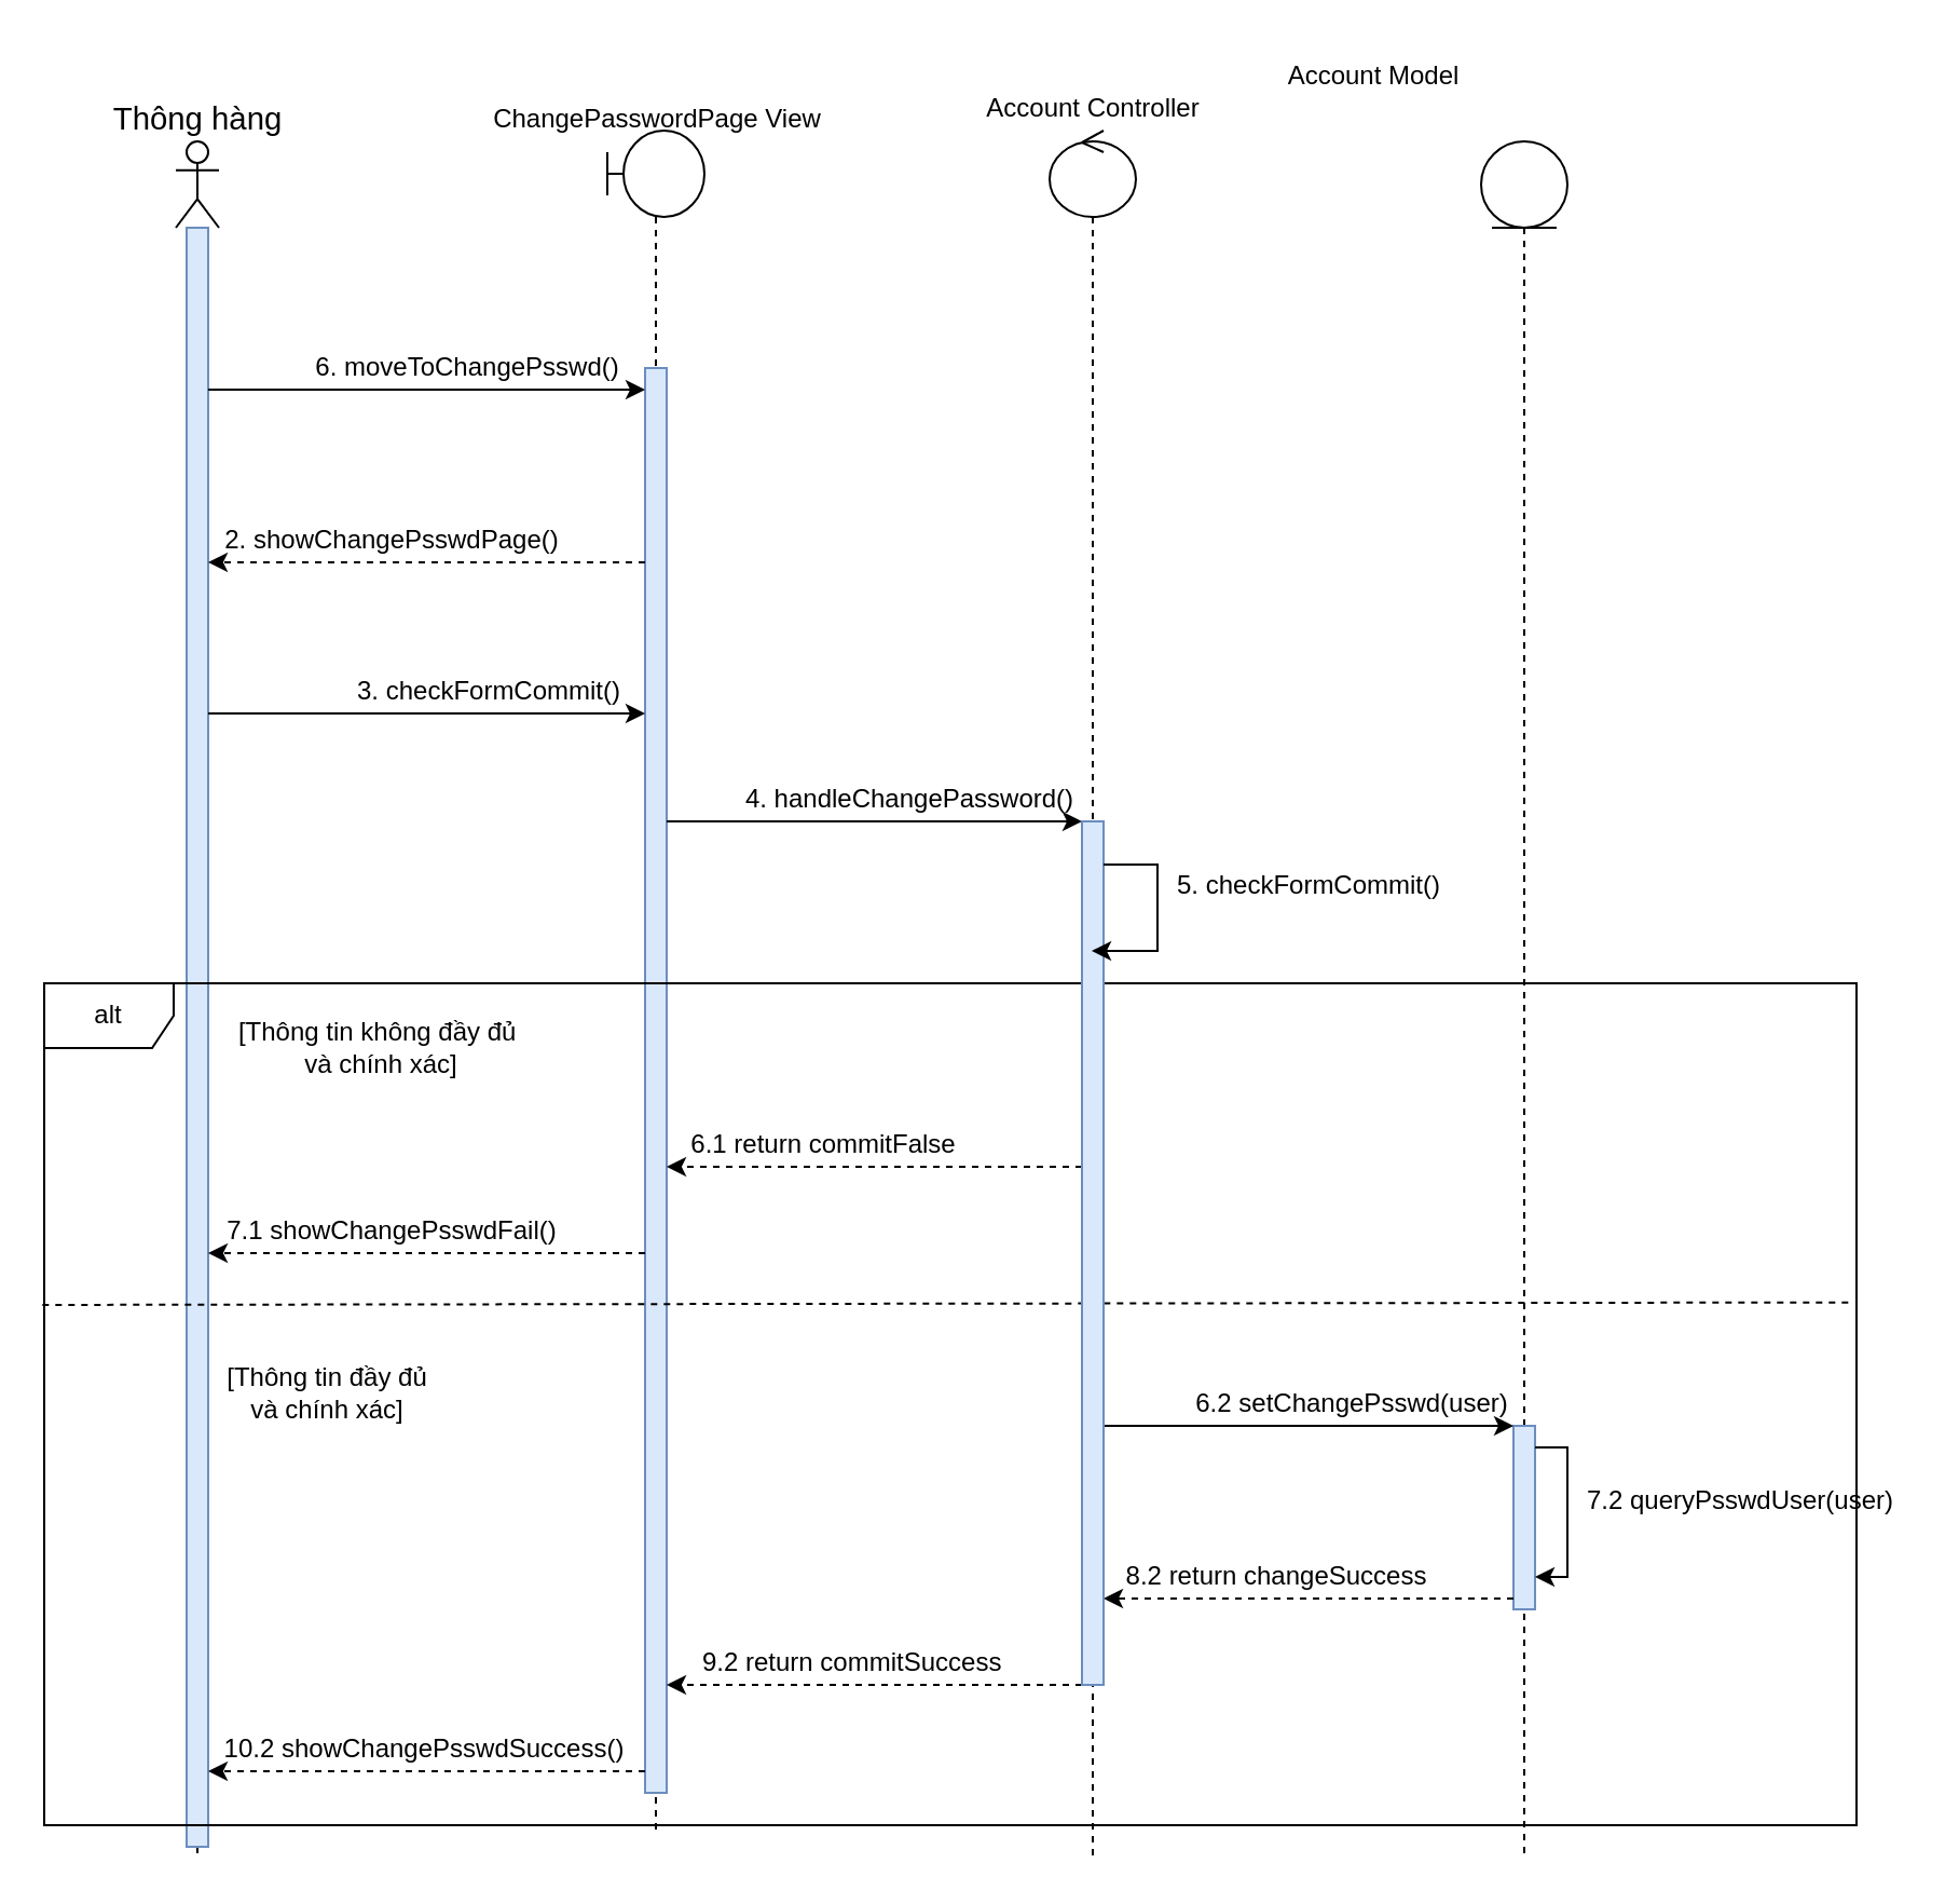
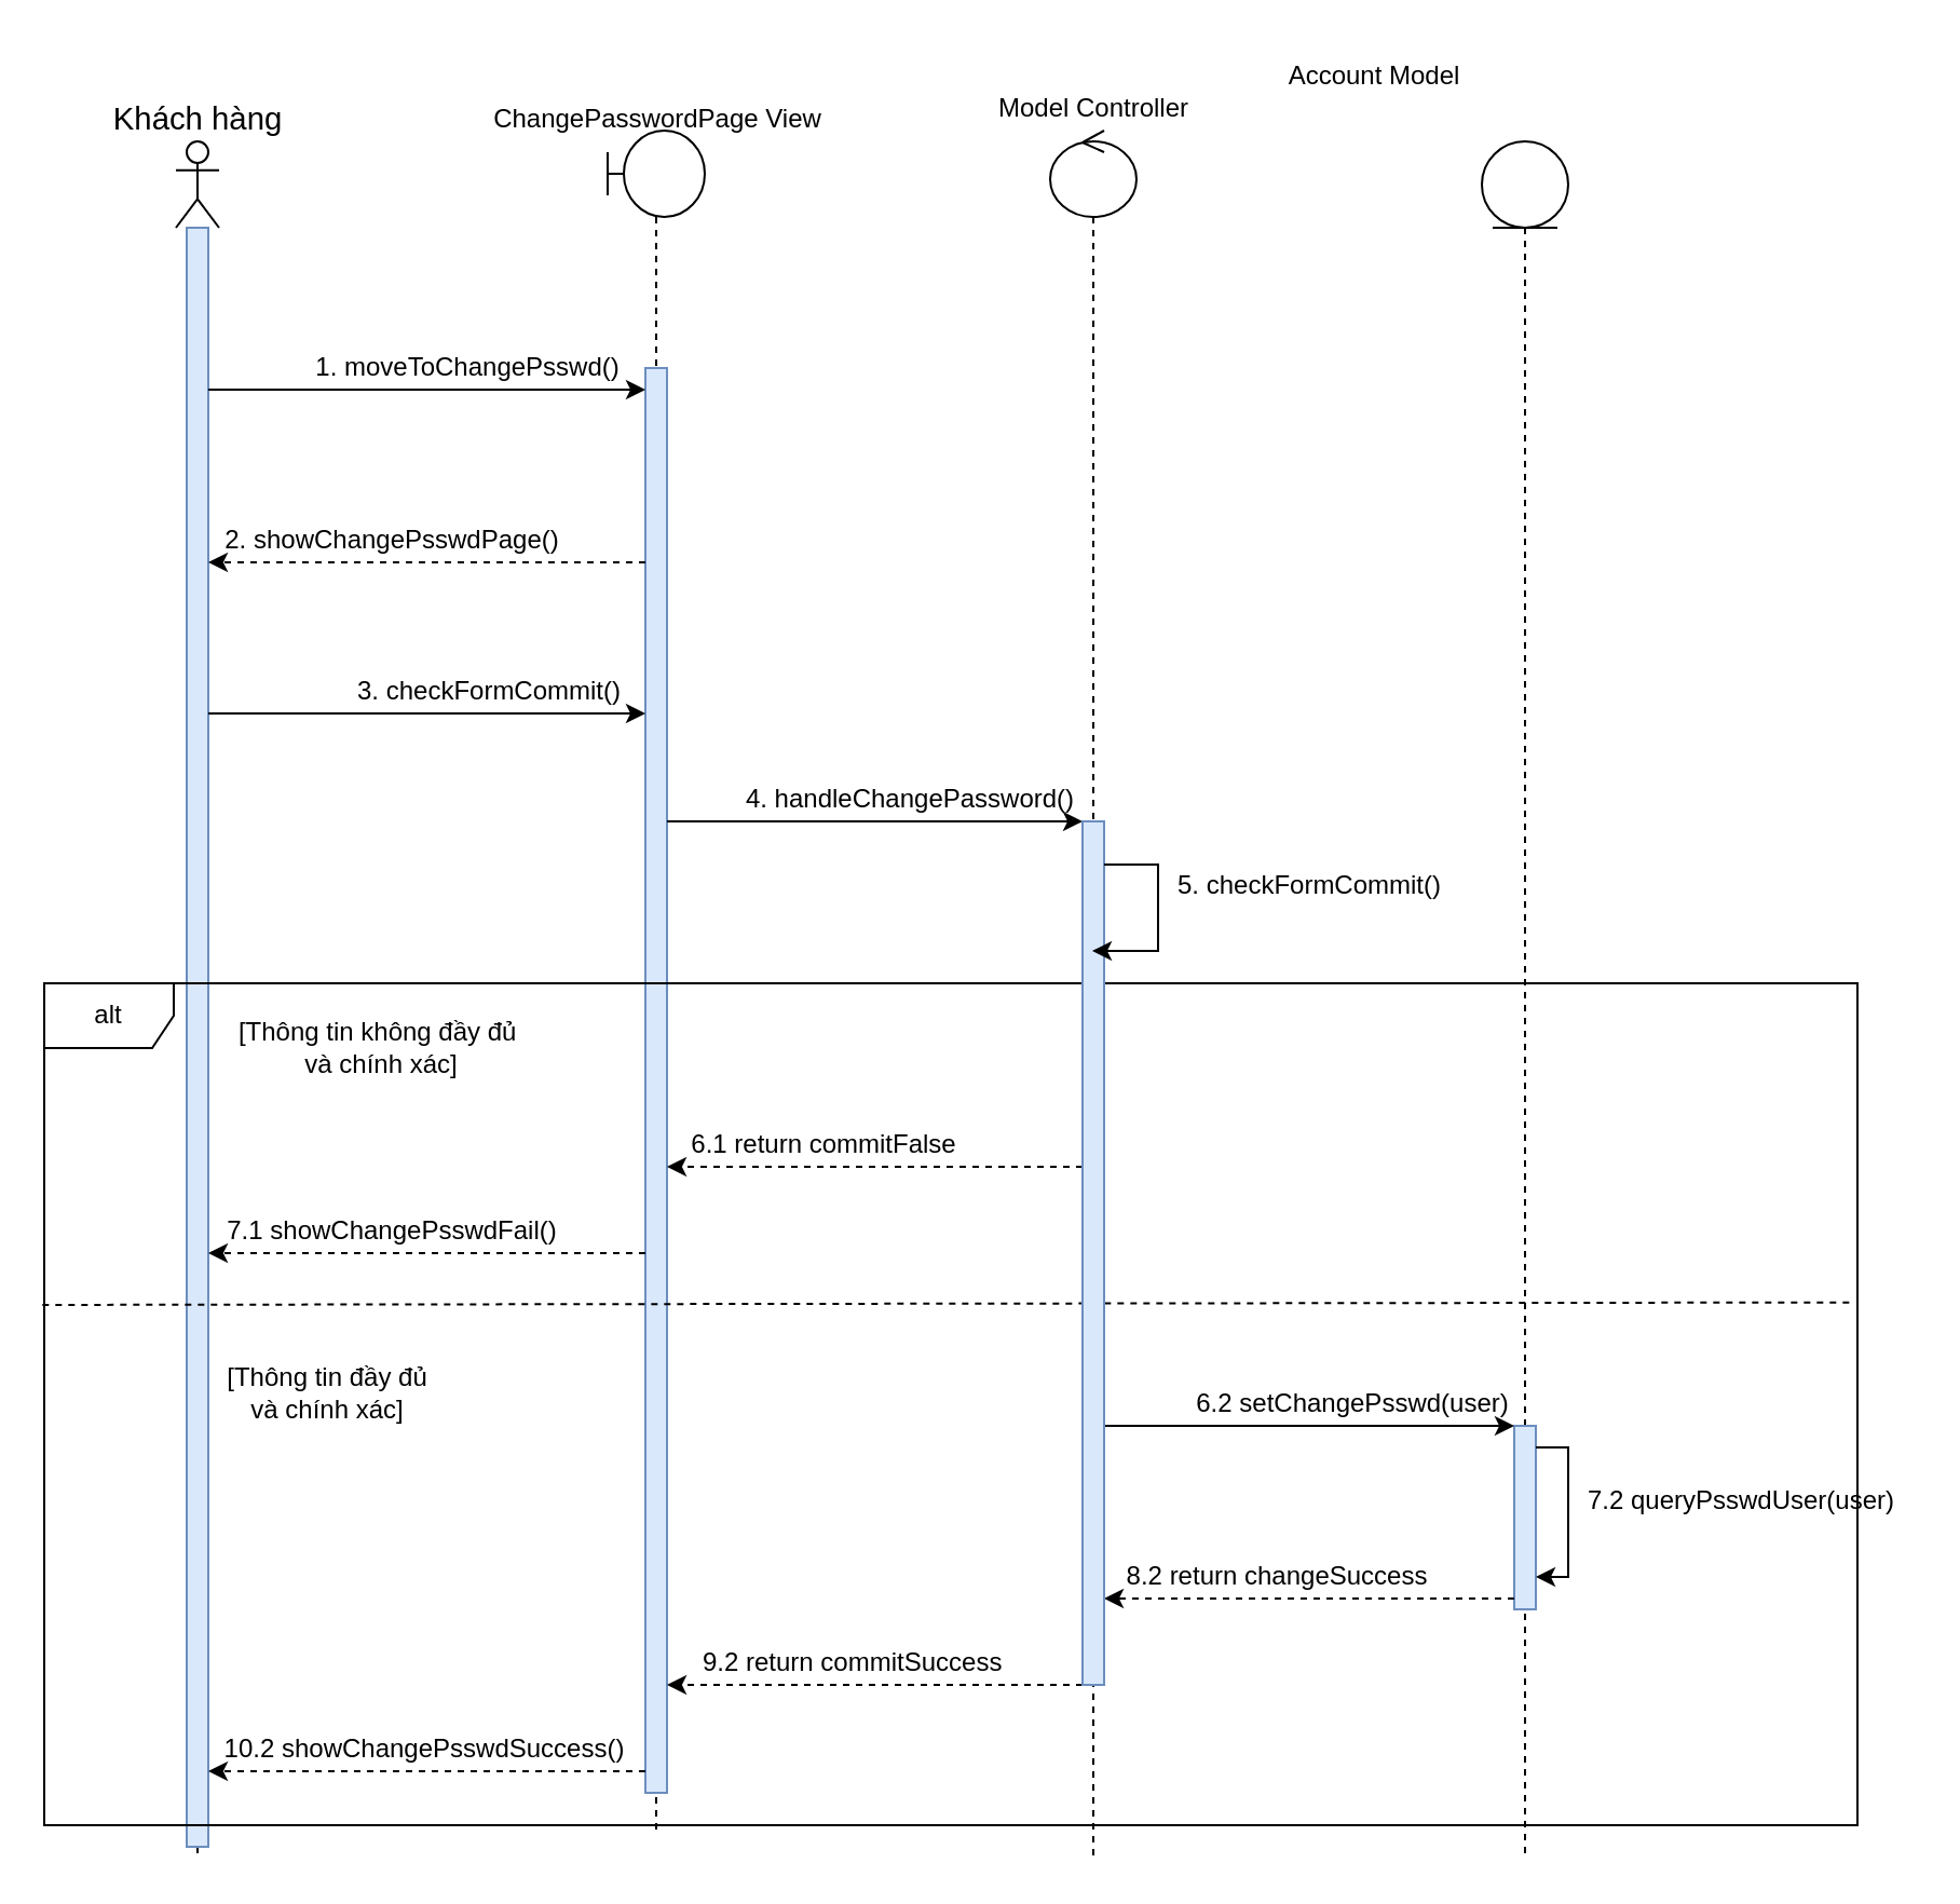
  <mxCell id="0" />
  <mxCell id="1" parent="0" />
  <mxCell id="2" value="" style="shape=umlLifeline;participant=umlActor;perimeter=lifelinePerimeter;whiteSpace=wrap;html=1;container=1;collapsible=0;recursiveResize=0;verticalAlign=top;spacingTop=36;outlineConnect=0;" parent="1" vertex="1"><mxGeometry x="81" y="65" width="20" height="795" as="geometry" /></mxCell>
  <mxCell id="3" value="" style="html=1;points=[];perimeter=orthogonalPerimeter;fillColor=#dae8fc;strokeColor=#6c8ebf;" parent="2" vertex="1"><mxGeometry x="5" y="40" width="10" height="750" as="geometry" /></mxCell>
- <mxCell id="4" value="&lt;span style=&quot;font-family: Calibri, sans-serif; font-size: 14.667px;&quot;&gt;Thông hàng&lt;/span&gt;" style="text;html=1;align=center;verticalAlign=middle;resizable=0;points=[];autosize=1;strokeColor=none;fillColor=none;" parent="1" vertex="1"><mxGeometry x="46" y="40" width="90" height="30" as="geometry" /></mxCell>
+ <mxCell id="4" value="&lt;span style=&quot;font-family: Calibri, sans-serif; font-size: 14.667px;&quot;&gt;Khách hàng&lt;/span&gt;" style="text;html=1;align=center;verticalAlign=middle;resizable=0;points=[];autosize=1;strokeColor=none;fillColor=none;" parent="1" vertex="1"><mxGeometry x="46" y="40" width="90" height="30" as="geometry" /></mxCell>
  <mxCell id="5" value="" style="shape=umlLifeline;participant=umlBoundary;perimeter=lifelinePerimeter;whiteSpace=wrap;html=1;container=1;collapsible=0;recursiveResize=0;verticalAlign=top;spacingTop=36;outlineConnect=0;" parent="1" vertex="1"><mxGeometry x="281" y="60" width="45" height="790" as="geometry" /></mxCell>
  <mxCell id="6" value="" style="html=1;points=[];perimeter=orthogonalPerimeter;fillColor=#dae8fc;strokeColor=#6c8ebf;" parent="5" vertex="1"><mxGeometry x="17.5" y="110" width="10" height="660" as="geometry" /></mxCell>
  <mxCell id="7" style="edgeStyle=orthogonalEdgeStyle;rounded=0;orthogonalLoop=1;jettySize=auto;html=1;" parent="5" target="6" edge="1"><mxGeometry relative="1" as="geometry"><Array as="points"><mxPoint x="-15" y="270" /><mxPoint x="-15" y="270" /></Array><mxPoint x="-185" y="270" as="sourcePoint" /><mxPoint x="33" y="270" as="targetPoint" /></mxGeometry></mxCell>
  <mxCell id="8" value="ChangePasswordPage View" style="text;html=1;align=center;verticalAlign=middle;resizable=0;points=[];autosize=1;strokeColor=none;fillColor=none;" parent="1" vertex="1"><mxGeometry x="218.5" y="45" width="170" height="20" as="geometry" /></mxCell>
- <mxCell id="9" value="Account&amp;nbsp;Controller" style="text;html=1;align=center;verticalAlign=middle;resizable=0;points=[];autosize=1;strokeColor=none;fillColor=none;" parent="1" vertex="1"><mxGeometry x="446" y="35" width="120" height="30" as="geometry" /></mxCell>
+ <mxCell id="9" value="Model&amp;nbsp;Controller" style="text;html=1;align=center;verticalAlign=middle;resizable=0;points=[];autosize=1;strokeColor=none;fillColor=none;" parent="1" vertex="1"><mxGeometry x="446" y="35" width="120" height="30" as="geometry" /></mxCell>
  <mxCell id="10" value="" style="shape=umlLifeline;participant=umlEntity;perimeter=lifelinePerimeter;whiteSpace=wrap;html=1;container=1;collapsible=0;recursiveResize=0;verticalAlign=top;spacingTop=36;outlineConnect=0;" parent="1" vertex="1"><mxGeometry x="686" y="65" width="40" height="795" as="geometry" /></mxCell>
  <mxCell id="11" value="" style="html=1;points=[];perimeter=orthogonalPerimeter;fillColor=#dae8fc;strokeColor=#6c8ebf;" parent="10" vertex="1"><mxGeometry x="15" y="595" width="10" height="85" as="geometry" /></mxCell>
  <mxCell id="12" style="edgeStyle=orthogonalEdgeStyle;rounded=0;orthogonalLoop=1;jettySize=auto;html=1;" parent="10" source="11" target="11" edge="1"><mxGeometry relative="1" as="geometry"><Array as="points"><mxPoint x="40" y="605" /><mxPoint x="40" y="665" /></Array></mxGeometry></mxCell>
  <mxCell id="13" value="Account Model" style="text;html=1;align=center;verticalAlign=middle;resizable=0;points=[];autosize=1;strokeColor=none;fillColor=none;" parent="1" vertex="1"><mxGeometry x="586" y="20" width="100" height="30" as="geometry" /></mxCell>
  <mxCell id="14" style="edgeStyle=orthogonalEdgeStyle;rounded=0;orthogonalLoop=1;jettySize=auto;html=1;" parent="1" source="3" target="6" edge="1"><mxGeometry relative="1" as="geometry"><Array as="points"><mxPoint x="206" y="180" /><mxPoint x="206" y="180" /></Array></mxGeometry></mxCell>
- <mxCell id="15" value="6. moveToChangePsswd()" style="text;html=1;align=center;verticalAlign=middle;resizable=0;points=[];autosize=1;strokeColor=none;fillColor=none;" parent="1" vertex="1"><mxGeometry x="136" y="160" width="160" height="20" as="geometry" /></mxCell>
+ <mxCell id="15" value="1. moveToChangePsswd()" style="text;html=1;align=center;verticalAlign=middle;resizable=0;points=[];autosize=1;strokeColor=none;fillColor=none;" parent="1" vertex="1"><mxGeometry x="136" y="160" width="160" height="20" as="geometry" /></mxCell>
  <mxCell id="16" style="edgeStyle=orthogonalEdgeStyle;rounded=0;orthogonalLoop=1;jettySize=auto;html=1;dashed=1;" parent="1" source="6" target="3" edge="1"><mxGeometry relative="1" as="geometry"><Array as="points"><mxPoint x="206" y="260" /><mxPoint x="206" y="260" /></Array></mxGeometry></mxCell>
  <mxCell id="17" value="2. showChangePsswdPage()" style="text;html=1;align=center;verticalAlign=middle;resizable=0;points=[];autosize=1;strokeColor=none;fillColor=none;" parent="1" vertex="1"><mxGeometry x="96" y="240" width="170" height="20" as="geometry" /></mxCell>
  <mxCell id="18" value="3. checkFormCommit()" style="text;html=1;align=center;verticalAlign=middle;resizable=0;points=[];autosize=1;strokeColor=none;fillColor=none;" parent="1" vertex="1"><mxGeometry x="156" y="310" width="140" height="20" as="geometry" /></mxCell>
  <mxCell id="19" value="4. handleChangePassword()" style="text;html=1;align=center;verticalAlign=middle;resizable=0;points=[];autosize=1;strokeColor=none;fillColor=none;" parent="1" vertex="1"><mxGeometry x="336" y="360" width="170" height="20" as="geometry" /></mxCell>
  <mxCell id="20" style="edgeStyle=orthogonalEdgeStyle;rounded=0;orthogonalLoop=1;jettySize=auto;html=1;" parent="1" source="6" target="40" edge="1"><mxGeometry relative="1" as="geometry"><Array as="points"><mxPoint x="366" y="380" /><mxPoint x="366" y="380" /></Array><mxPoint x="326" y="380" as="sourcePoint" /><mxPoint x="505.5" y="380" as="targetPoint" /></mxGeometry></mxCell>
  <mxCell id="21" value="5. checkFormCommit()" style="text;html=1;align=center;verticalAlign=middle;resizable=0;points=[];autosize=1;strokeColor=none;fillColor=none;" parent="1" vertex="1"><mxGeometry x="536" y="400" width="140" height="20" as="geometry" /></mxCell>
  <mxCell id="22" value="[Thông tin không đầy đủ&amp;nbsp;&lt;br&gt;và chính xác]" style="text;html=1;align=center;verticalAlign=middle;resizable=0;points=[];autosize=1;strokeColor=none;fillColor=none;" parent="1" vertex="1"><mxGeometry x="101" y="470" width="150" height="30" as="geometry" /></mxCell>
  <mxCell id="23" style="edgeStyle=orthogonalEdgeStyle;rounded=0;orthogonalLoop=1;jettySize=auto;html=1;dashed=1;" parent="1" source="40" target="6" edge="1"><mxGeometry relative="1" as="geometry"><Array as="points"><mxPoint x="396" y="540" /><mxPoint x="396" y="540" /></Array></mxGeometry></mxCell>
  <mxCell id="24" value="6.1 return commitFalse" style="text;html=1;align=center;verticalAlign=middle;resizable=0;points=[];autosize=1;strokeColor=none;fillColor=none;" parent="1" vertex="1"><mxGeometry x="311" y="520" width="140" height="20" as="geometry" /></mxCell>
  <mxCell id="25" style="edgeStyle=orthogonalEdgeStyle;rounded=0;orthogonalLoop=1;jettySize=auto;html=1;dashed=1;" parent="1" source="6" target="3" edge="1"><mxGeometry relative="1" as="geometry"><Array as="points"><mxPoint x="256" y="580" /><mxPoint x="256" y="580" /></Array></mxGeometry></mxCell>
  <mxCell id="26" value="7.1 showChangePsswdFail()" style="text;html=1;align=center;verticalAlign=middle;resizable=0;points=[];autosize=1;strokeColor=none;fillColor=none;" parent="1" vertex="1"><mxGeometry x="96" y="560" width="170" height="20" as="geometry" /></mxCell>
  <mxCell id="27" style="edgeStyle=orthogonalEdgeStyle;rounded=0;orthogonalLoop=1;jettySize=auto;html=1;" parent="1" source="40" target="11" edge="1"><mxGeometry relative="1" as="geometry"><Array as="points"><mxPoint x="556" y="660" /><mxPoint x="556" y="660" /></Array></mxGeometry></mxCell>
  <mxCell id="28" value="6.2 setChangePsswd(user)" style="text;html=1;align=center;verticalAlign=middle;resizable=0;points=[];autosize=1;strokeColor=none;fillColor=none;" parent="1" vertex="1"><mxGeometry x="546" y="640" width="160" height="20" as="geometry" /></mxCell>
  <mxCell id="29" value="7.2 queryPsswdUser(user)" style="text;html=1;align=center;verticalAlign=middle;resizable=0;points=[];autosize=1;strokeColor=none;fillColor=none;" parent="1" vertex="1"><mxGeometry x="726" y="685" width="160" height="20" as="geometry" /></mxCell>
  <mxCell id="30" style="edgeStyle=orthogonalEdgeStyle;rounded=0;orthogonalLoop=1;jettySize=auto;html=1;dashed=1;" parent="1" source="11" target="40" edge="1"><mxGeometry relative="1" as="geometry"><Array as="points"><mxPoint x="616" y="740" /><mxPoint x="616" y="740" /></Array></mxGeometry></mxCell>
  <mxCell id="31" value="8.2 return changeSuccess" style="text;html=1;align=center;verticalAlign=middle;resizable=0;points=[];autosize=1;strokeColor=none;fillColor=none;" parent="1" vertex="1"><mxGeometry x="516" y="720" width="150" height="20" as="geometry" /></mxCell>
  <mxCell id="32" style="edgeStyle=orthogonalEdgeStyle;rounded=0;orthogonalLoop=1;jettySize=auto;html=1;dashed=1;" parent="1" source="40" target="6" edge="1"><mxGeometry relative="1" as="geometry"><Array as="points"><mxPoint x="436" y="780" /><mxPoint x="436" y="780" /></Array></mxGeometry></mxCell>
  <mxCell id="33" value="&amp;nbsp; 9.2 return commitSuccess" style="text;html=1;align=center;verticalAlign=middle;resizable=0;points=[];autosize=1;strokeColor=none;fillColor=none;" parent="1" vertex="1"><mxGeometry x="311" y="760" width="160" height="20" as="geometry" /></mxCell>
  <mxCell id="34" style="edgeStyle=orthogonalEdgeStyle;rounded=0;orthogonalLoop=1;jettySize=auto;html=1;dashed=1;" parent="1" source="6" target="3" edge="1"><mxGeometry relative="1" as="geometry"><Array as="points"><mxPoint x="206" y="820" /><mxPoint x="206" y="820" /></Array></mxGeometry></mxCell>
  <mxCell id="35" value="10.2 showChangePsswdSuccess()" style="text;html=1;align=center;verticalAlign=middle;resizable=0;points=[];autosize=1;strokeColor=none;fillColor=none;" parent="1" vertex="1"><mxGeometry x="96" y="800" width="200" height="20" as="geometry" /></mxCell>
  <mxCell id="36" value="[Thông tin đầy đủ&lt;br&gt;và chính xác]" style="text;html=1;align=center;verticalAlign=middle;resizable=0;points=[];autosize=1;strokeColor=none;fillColor=none;" parent="1" vertex="1"><mxGeometry x="96" y="630" width="110" height="30" as="geometry" /></mxCell>
  <mxCell id="37" value="alt" style="shape=umlFrame;whiteSpace=wrap;html=1;" parent="1" vertex="1"><mxGeometry x="20" y="455" width="840" height="390" as="geometry" /></mxCell>
  <mxCell id="38" value="" style="endArrow=none;dashed=1;html=1;rounded=0;exitX=-0.001;exitY=0.382;exitDx=0;exitDy=0;exitPerimeter=0;entryX=0.999;entryY=0.379;entryDx=0;entryDy=0;entryPerimeter=0;" parent="1" source="37" target="37" edge="1"><mxGeometry width="50" height="50" relative="1" as="geometry"><mxPoint x="316" y="770" as="sourcePoint" /><mxPoint x="366" y="720" as="targetPoint" /></mxGeometry></mxCell>
  <mxCell id="39" value="" style="shape=umlLifeline;participant=umlControl;perimeter=lifelinePerimeter;whiteSpace=wrap;html=1;container=1;collapsible=0;recursiveResize=0;verticalAlign=top;spacingTop=36;outlineConnect=0;" parent="1" vertex="1"><mxGeometry x="486" y="60" width="40" height="800" as="geometry" /></mxCell>
  <mxCell id="40" value="" style="html=1;points=[];perimeter=orthogonalPerimeter;fillColor=#dae8fc;strokeColor=#6c8ebf;" parent="39" vertex="1"><mxGeometry x="15" y="320" width="10" height="400" as="geometry" /></mxCell>
  <mxCell id="41" style="edgeStyle=orthogonalEdgeStyle;rounded=0;orthogonalLoop=1;jettySize=auto;html=1;" parent="39" source="40" target="39" edge="1"><mxGeometry relative="1" as="geometry"><mxPoint x="80" y="440" as="targetPoint" /><Array as="points"><mxPoint x="50" y="340" /><mxPoint x="50" y="380" /></Array></mxGeometry></mxCell>
